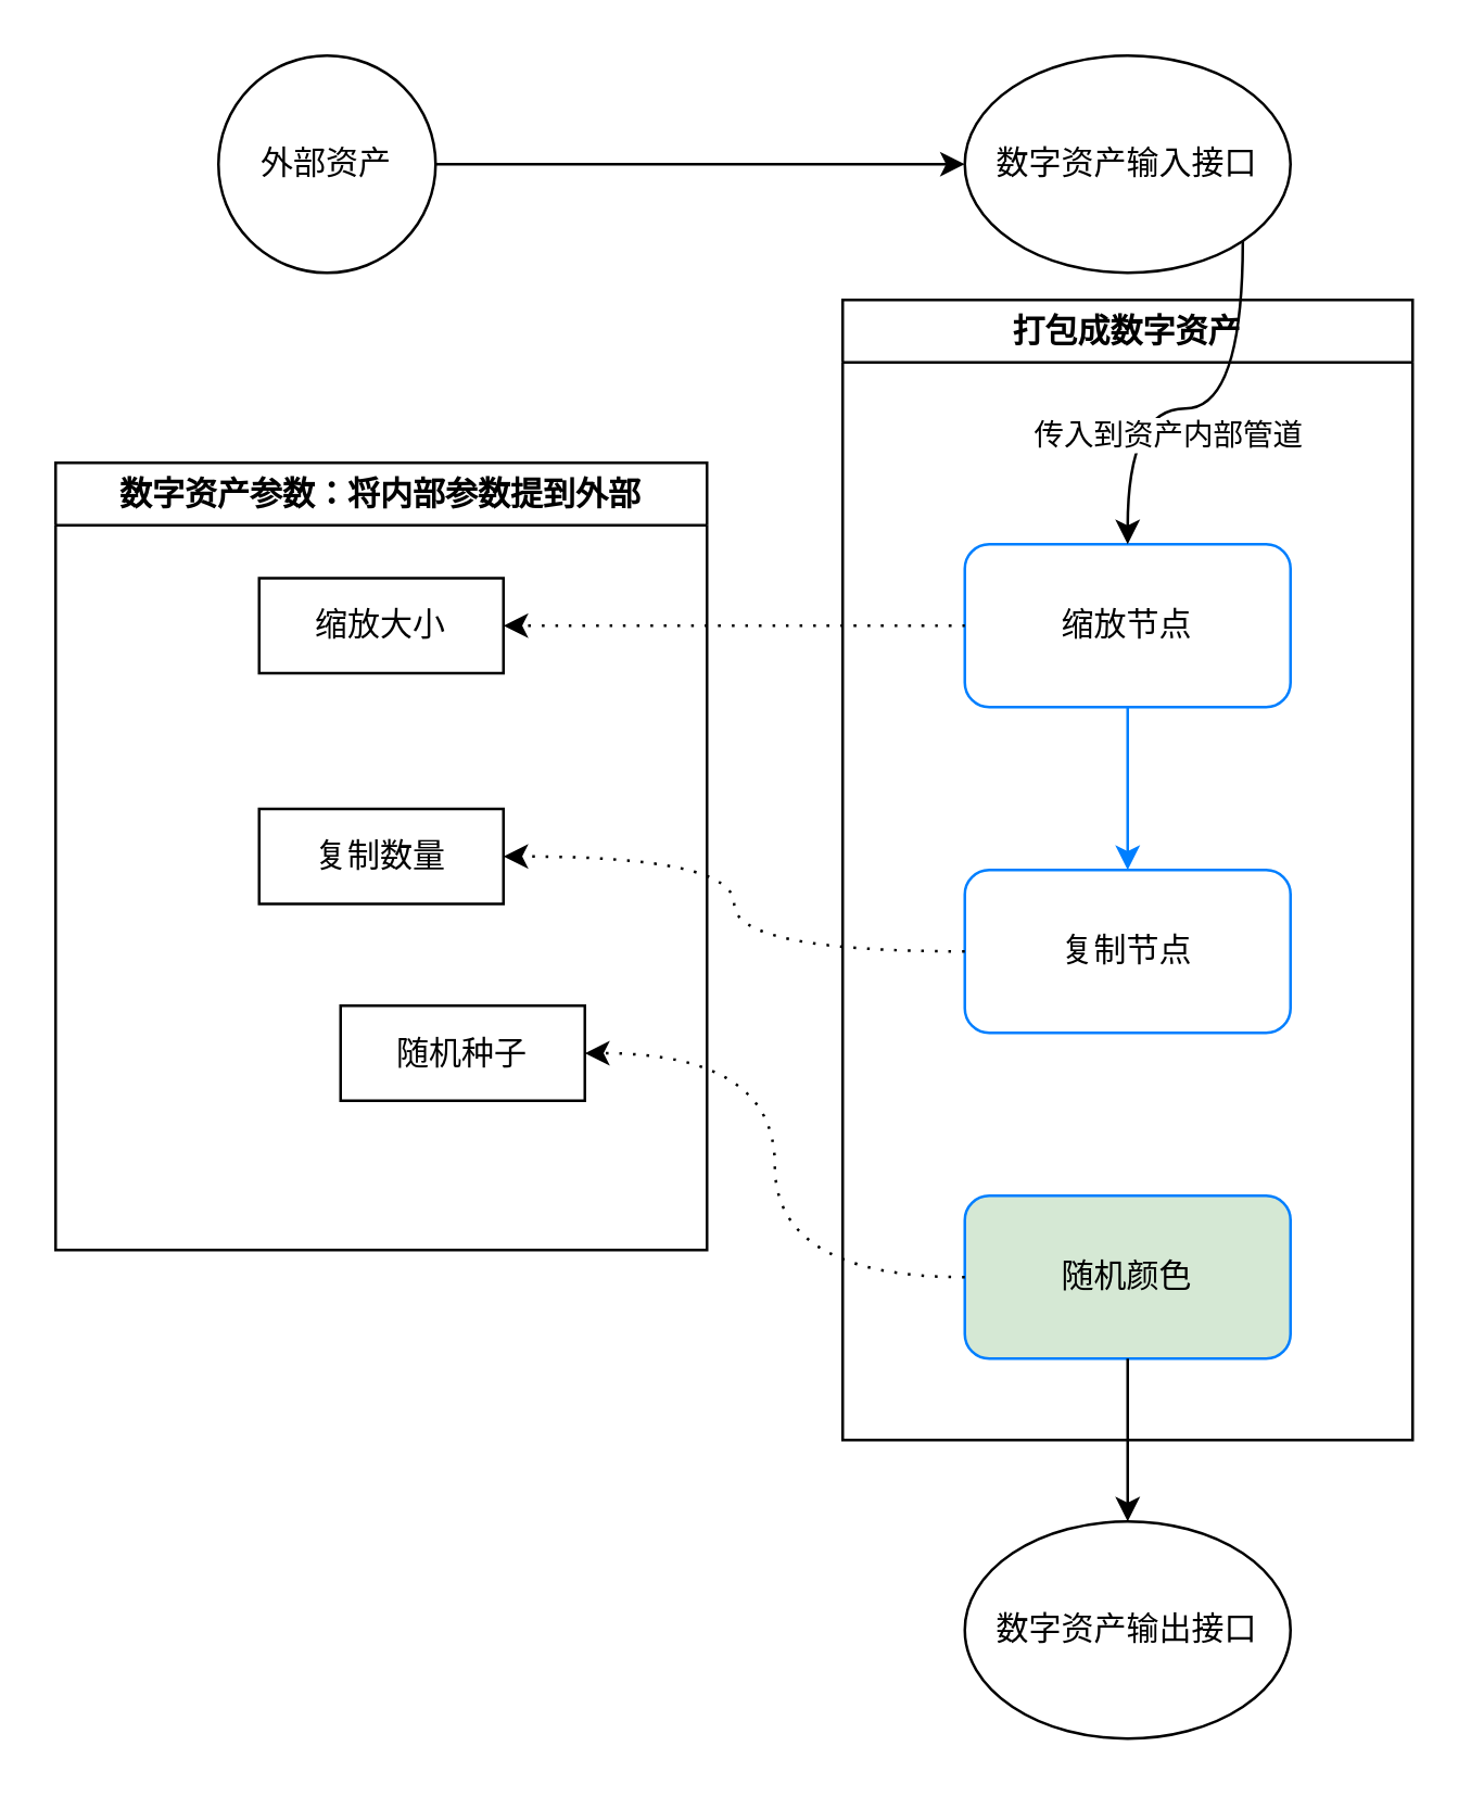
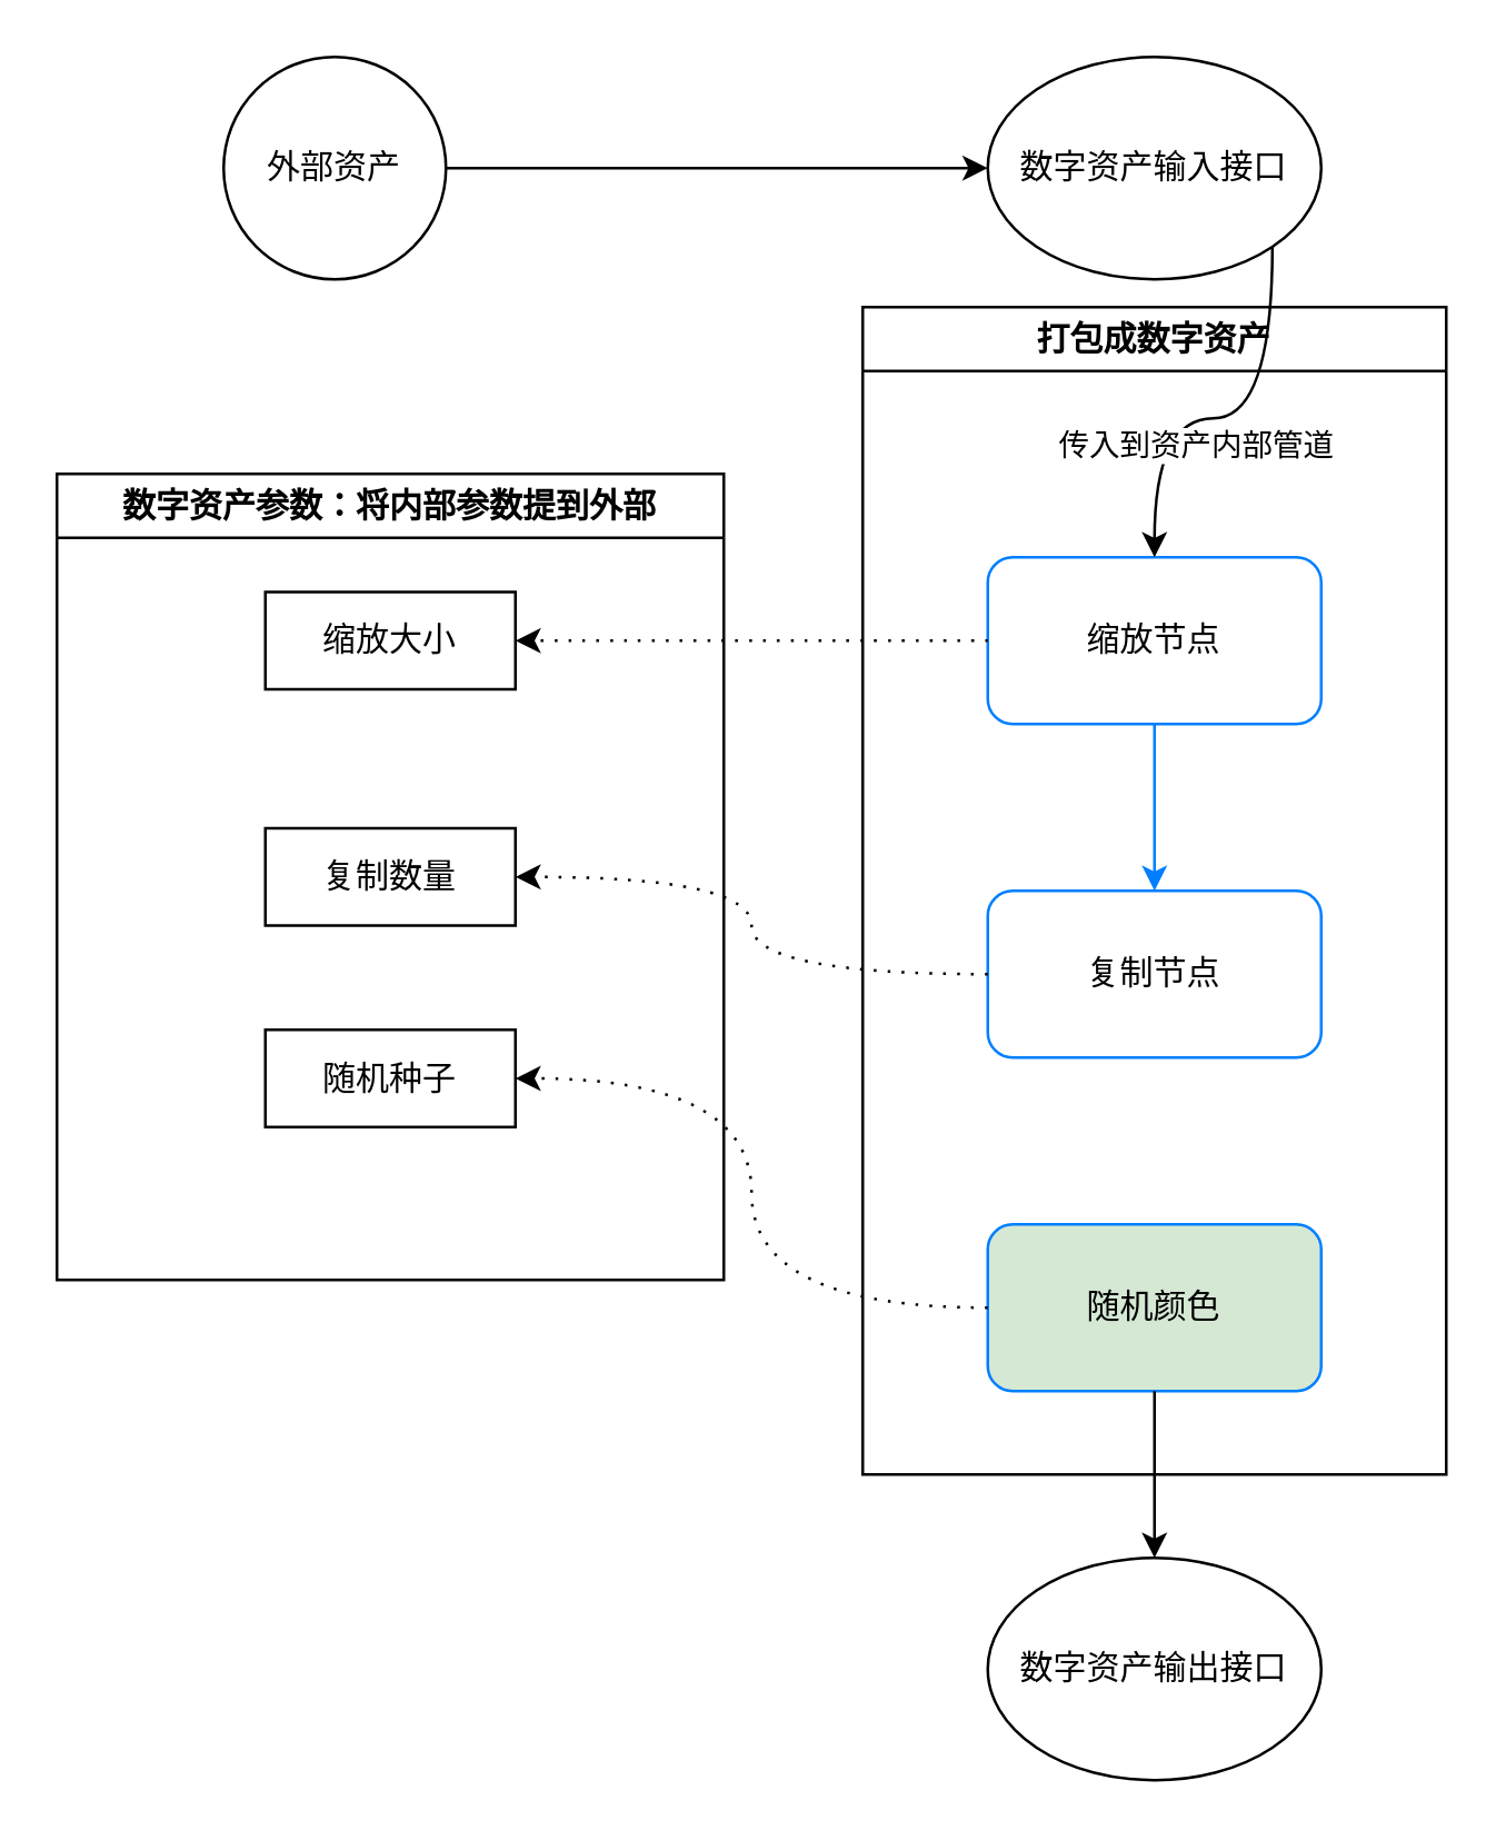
  <mxCell id="0" />
  <mxCell id="1" parent="0" />
  <mxCell id="2" value="打包成数字资产" style="swimlane;whiteSpace=wrap;html=1;" vertex="1" parent="1"><mxGeometry x="310" y="110" width="210" height="420" as="geometry" /></mxCell>
  <mxCell id="3" value="随机颜色" style="rounded=1;whiteSpace=wrap;html=1;strokeColor=#007FFF;fillColor=#d5e8d4;" vertex="1" parent="2"><mxGeometry x="45" y="330" width="120" height="60" as="geometry" /></mxCell>
  <mxCell id="4" value="" style="edgeStyle=orthogonalEdgeStyle;rounded=0;orthogonalLoop=1;jettySize=auto;html=1;strokeColor=#007FFF;" edge="1" parent="2" source="5" target="6"><mxGeometry relative="1" as="geometry" /></mxCell>
  <mxCell id="5" value="缩放节点" style="rounded=1;whiteSpace=wrap;html=1;strokeColor=#007FFF;" vertex="1" parent="2"><mxGeometry x="45" y="90" width="120" height="60" as="geometry" /></mxCell>
  <mxCell id="6" value="复制节点" style="rounded=1;whiteSpace=wrap;html=1;strokeColor=#007FFF;" vertex="1" parent="2"><mxGeometry x="45" y="210" width="120" height="60" as="geometry" /></mxCell>
  <mxCell id="7" value="数字资产参数：将内部参数提到外部" style="swimlane;whiteSpace=wrap;html=1;" vertex="1" parent="1"><mxGeometry x="20" y="170" width="240" height="290" as="geometry" /></mxCell>
  <mxCell id="8" value="缩放大小" style="rounded=0;whiteSpace=wrap;html=1;" vertex="1" parent="7"><mxGeometry x="75" y="42.5" width="90" height="35" as="geometry" /></mxCell>
  <mxCell id="9" value="复制数量" style="rounded=0;whiteSpace=wrap;html=1;" vertex="1" parent="7"><mxGeometry x="75" y="127.5" width="90" height="35" as="geometry" /></mxCell>
- <mxCell id="10" value="随机种子" style="rounded=0;whiteSpace=wrap;html=1;" vertex="1" parent="7"><mxGeometry x="105" y="200" width="90" height="35" as="geometry" /></mxCell>
+ <mxCell id="10" value="随机种子" style="rounded=0;whiteSpace=wrap;html=1;" vertex="1" parent="7"><mxGeometry x="75" y="200" width="90" height="35" as="geometry" /></mxCell>
  <mxCell id="11" style="edgeStyle=orthogonalEdgeStyle;rounded=0;orthogonalLoop=1;jettySize=auto;html=1;" edge="1" parent="1" source="12" target="14"><mxGeometry relative="1" as="geometry" /></mxCell>
  <mxCell id="12" value="外部资产" style="ellipse;whiteSpace=wrap;html=1;aspect=fixed;" vertex="1" parent="1"><mxGeometry x="80" y="20" width="80" height="80" as="geometry" /></mxCell>
  <mxCell id="13" value="传入到资产内部管道" style="edgeStyle=orthogonalEdgeStyle;rounded=0;orthogonalLoop=1;jettySize=auto;html=1;exitX=1;exitY=1;exitDx=0;exitDy=0;entryX=0.5;entryY=0;entryDx=0;entryDy=0;curved=1;" edge="1" parent="1" source="14" target="5"><mxGeometry x="0.157" y="10" relative="1" as="geometry"><mxPoint as="offset" /></mxGeometry></mxCell>
  <mxCell id="14" value="数字资产输入接口" style="ellipse;whiteSpace=wrap;html=1;" vertex="1" parent="1"><mxGeometry x="355" y="20" width="120" height="80" as="geometry" /></mxCell>
  <mxCell id="15" style="edgeStyle=orthogonalEdgeStyle;rounded=0;orthogonalLoop=1;jettySize=auto;html=1;exitX=0;exitY=0.5;exitDx=0;exitDy=0;entryX=1;entryY=0.5;entryDx=0;entryDy=0;curved=1;dashed=1;dashPattern=1 4;" edge="1" parent="1" source="3" target="10"><mxGeometry relative="1" as="geometry" /></mxCell>
  <mxCell id="16" style="edgeStyle=orthogonalEdgeStyle;rounded=0;orthogonalLoop=1;jettySize=auto;html=1;exitX=0;exitY=0.5;exitDx=0;exitDy=0;entryX=1;entryY=0.5;entryDx=0;entryDy=0;curved=1;dashed=1;dashPattern=1 4;" edge="1" parent="1" source="6" target="9"><mxGeometry relative="1" as="geometry" /></mxCell>
  <mxCell id="17" style="edgeStyle=orthogonalEdgeStyle;rounded=0;orthogonalLoop=1;jettySize=auto;html=1;exitX=0;exitY=0.5;exitDx=0;exitDy=0;entryX=1;entryY=0.5;entryDx=0;entryDy=0;curved=1;dashed=1;dashPattern=1 4;" edge="1" parent="1" source="5" target="8"><mxGeometry relative="1" as="geometry" /></mxCell>
  <mxCell id="18" value="数字资产输出接口" style="ellipse;whiteSpace=wrap;html=1;" vertex="1" parent="1"><mxGeometry x="355" y="560" width="120" height="80" as="geometry" /></mxCell>
  <mxCell id="19" value="" style="edgeStyle=orthogonalEdgeStyle;rounded=0;orthogonalLoop=1;jettySize=auto;html=1;" edge="1" parent="1" source="3" target="18"><mxGeometry relative="1" as="geometry" /></mxCell>
